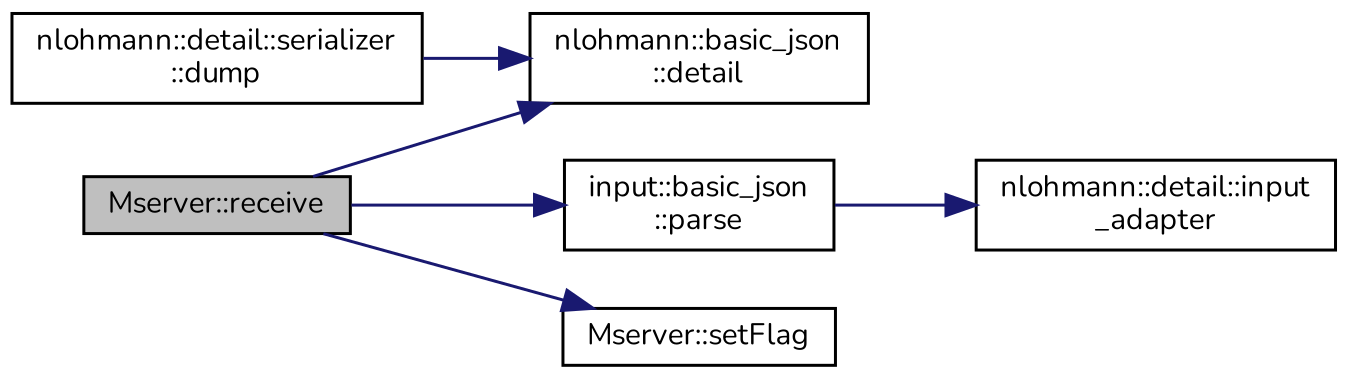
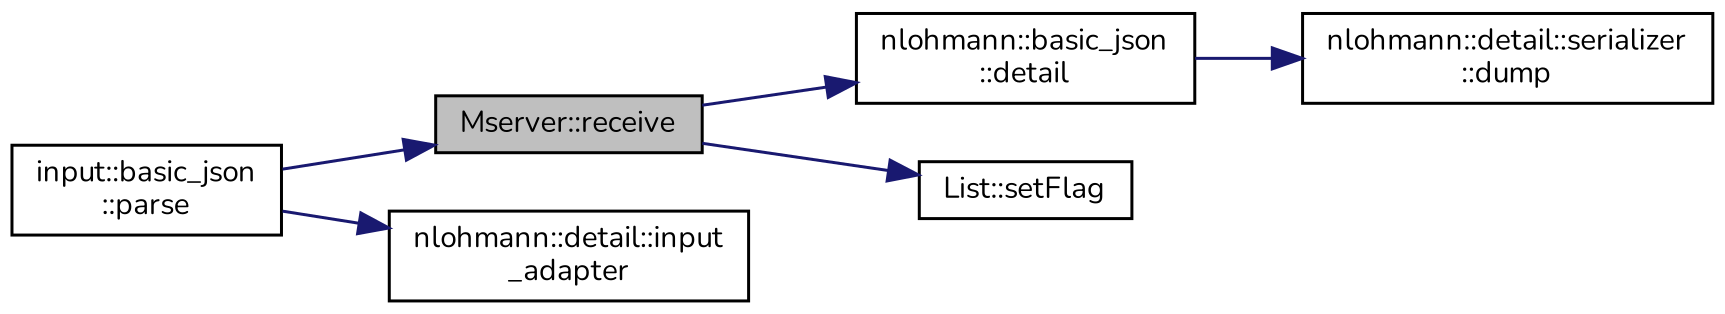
  digraph {
    fontname=Nunito
    rankdir=LR
    node [color=black fillcolor=white fontname=Nunito fontsize=10 shape=record style=filled]
    edge [color=midnightblue fontname=Nunito fontsize=10 labelfontname=Helvetica labelfontsize=10 style=solid]
    n1 [fillcolor=grey75 fontcolor=black height=0.2 label="Mserver::receive" width=0.4]
    n2 [height=0.2 label="nlohmann::basic_json\l::detail" width=0.4]
    n3 [height=0.2 label="input::basic_json\l::parse" width=0.4]
-   n4 [height=0.2 label="Mserver::setFlag" width=0.4]
+   n4 [height=0.2 label="List::setFlag" width=0.4]
    n5 [height=0.2 label="nlohmann::detail::serializer\l::dump" width=0.4]
    n6 [height=0.2 label="nlohmann::detail::input\l_adapter" width=0.4]
    n1 -> n2
-   n1 -> n3
+   n3 -> n1
    n1 -> n4
-   n5 -> n2
+   n2 -> n5
    n3 -> n6
  }
